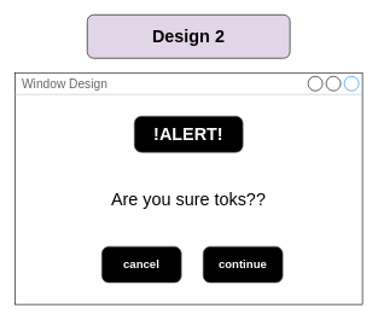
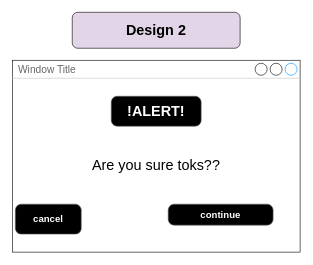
  <mxCell id="0" />
  <mxCell id="1" parent="0" />
- <mxCell id="2" value="Window Design" style="strokeWidth=1;shadow=0;dashed=0;align=center;html=1;shape=mxgraph.mockup.containers.window;align=left;verticalAlign=top;spacingLeft=8;strokeColor2=#008cff;strokeColor3=#c4c4c4;fontColor=#666666;mainText=;fontSize=17;labelBackgroundColor=none;" parent="1" vertex="1"><mxGeometry y="100" width="480" height="320" as="geometry" x="20" /></mxCell>
+ <mxCell id="2" value="Window Title" style="strokeWidth=1;shadow=0;dashed=0;align=center;html=1;shape=mxgraph.mockup.containers.window;align=left;verticalAlign=top;spacingLeft=8;strokeColor2=#008cff;strokeColor3=#c4c4c4;fontColor=#666666;mainText=;fontSize=17;labelBackgroundColor=none;" parent="1" vertex="1"><mxGeometry y="100" width="480" height="320" as="geometry" x="20" /></mxCell>
  <mxCell id="3" value="&lt;font style=&quot;font-size: 24px;&quot;&gt;!ALERT!&lt;/font&gt;" style="strokeWidth=1;shadow=0;dashed=0;align=center;html=1;shape=mxgraph.mockup.buttons.button;strokeColor=#666666;fontColor=#ffffff;mainText=;buttonStyle=round;fontSize=17;fontStyle=1;fillColor=#000000;whiteSpace=wrap;" parent="1" vertex="1"><mxGeometry x="185" y="160" width="150" height="50" as="geometry" /></mxCell>
  <mxCell id="4" value="Are you sure toks??" style="text;html=1;strokeColor=none;fillColor=none;align=center;verticalAlign=middle;whiteSpace=wrap;rounded=0;fontSize=24;" parent="1" vertex="1"><mxGeometry x="50" y="220" width="420" height="110" as="geometry" /></mxCell>
- <mxCell id="5" value="&lt;font size=&quot;3&quot;&gt;cancel&lt;/font&gt;" style="strokeWidth=1;shadow=0;dashed=0;align=center;html=1;shape=mxgraph.mockup.buttons.button;strokeColor=#666666;fontColor=#ffffff;mainText=;buttonStyle=round;fontSize=17;fontStyle=1;fillColor=#000000;whiteSpace=wrap;" parent="1" vertex="1"><mxGeometry x="140" y="340" width="110" height="50" as="geometry" /></mxCell>
- <mxCell id="6" value="&lt;font size=&quot;3&quot;&gt;continue&lt;/font&gt;" style="strokeWidth=1;shadow=0;dashed=0;align=center;html=1;shape=mxgraph.mockup.buttons.button;strokeColor=#666666;fontColor=#ffffff;mainText=;buttonStyle=round;fontSize=17;fontStyle=1;fillColor=#000000;whiteSpace=wrap;" parent="1" vertex="1"><mxGeometry x="280" y="340" width="110" height="50" as="geometry" /></mxCell>
+ <mxCell id="5" value="&lt;font size=&quot;3&quot;&gt;cancel&lt;/font&gt;" style="strokeWidth=1;shadow=0;dashed=0;align=center;html=1;shape=mxgraph.mockup.buttons.button;strokeColor=#666666;fontColor=#ffffff;mainText=;buttonStyle=round;fontSize=17;fontStyle=1;fillColor=#000000;whiteSpace=wrap;" parent="1" vertex="1"><mxGeometry x="25" y="340" width="110" height="50" as="geometry" /></mxCell>
+ <mxCell id="6" value="&lt;font size=&quot;3&quot;&gt;continue&lt;/font&gt;" style="strokeWidth=1;shadow=0;dashed=0;align=center;html=1;shape=mxgraph.mockup.buttons.button;strokeColor=#666666;fontColor=#ffffff;mainText=;buttonStyle=round;fontSize=17;fontStyle=1;fillColor=#000000;whiteSpace=wrap;" parent="1" vertex="1"><mxGeometry x="280" y="340" width="175" height="35" as="geometry" /></mxCell>
  <mxCell id="7" value="&lt;b style=&quot;font-size: 12px;&quot;&gt;&lt;font style=&quot;font-size: 24px;&quot;&gt;Design 2&lt;/font&gt;&lt;/b&gt;" style="rounded=1;whiteSpace=wrap;html=1;fontSize=24;fillColor=#e1d5e7;" vertex="1" parent="1"><mxGeometry x="120" width="280" height="60" as="geometry" y="20" /></mxCell>
